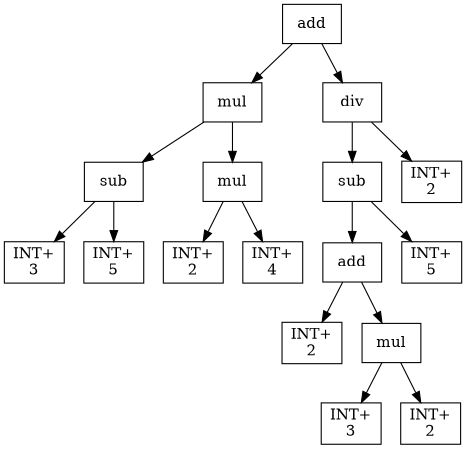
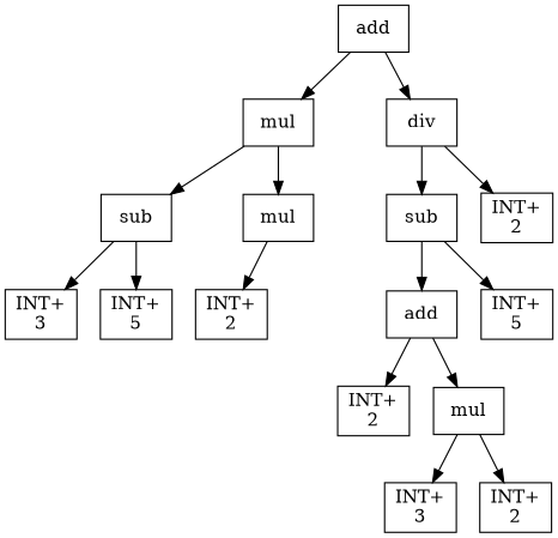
  digraph {
    node [shape=box]
    n1 [label=add]
    n2 [label=mul]
    n3 [label=div]
    n4 [label=sub]
    n5 [label=mul]
    n6 [label="INT+\n3"]
    n7 [label="INT+\n5"]
    n8 [label="INT+\n2"]
-   n9 [label="INT+\n4"]
    n10 [label=sub]
    n11 [label="INT+\n2"]
    n12 [label=add]
    n13 [label="INT+\n5"]
    n14 [label="INT+\n2"]
    n15 [label=mul]
    n16 [label="INT+\n3"]
    n17 [label="INT+\n2"]
    n1 -> n2
    n1 -> n3
    n2 -> n4
    n2 -> n5
    n3 -> n10
    n3 -> n11
    n4 -> n6
    n4 -> n7
    n5 -> n8
-   n5 -> n9
    n10 -> n12
    n10 -> n13
    n12 -> n14
    n12 -> n15
    n15 -> n16
    n15 -> n17
  }
